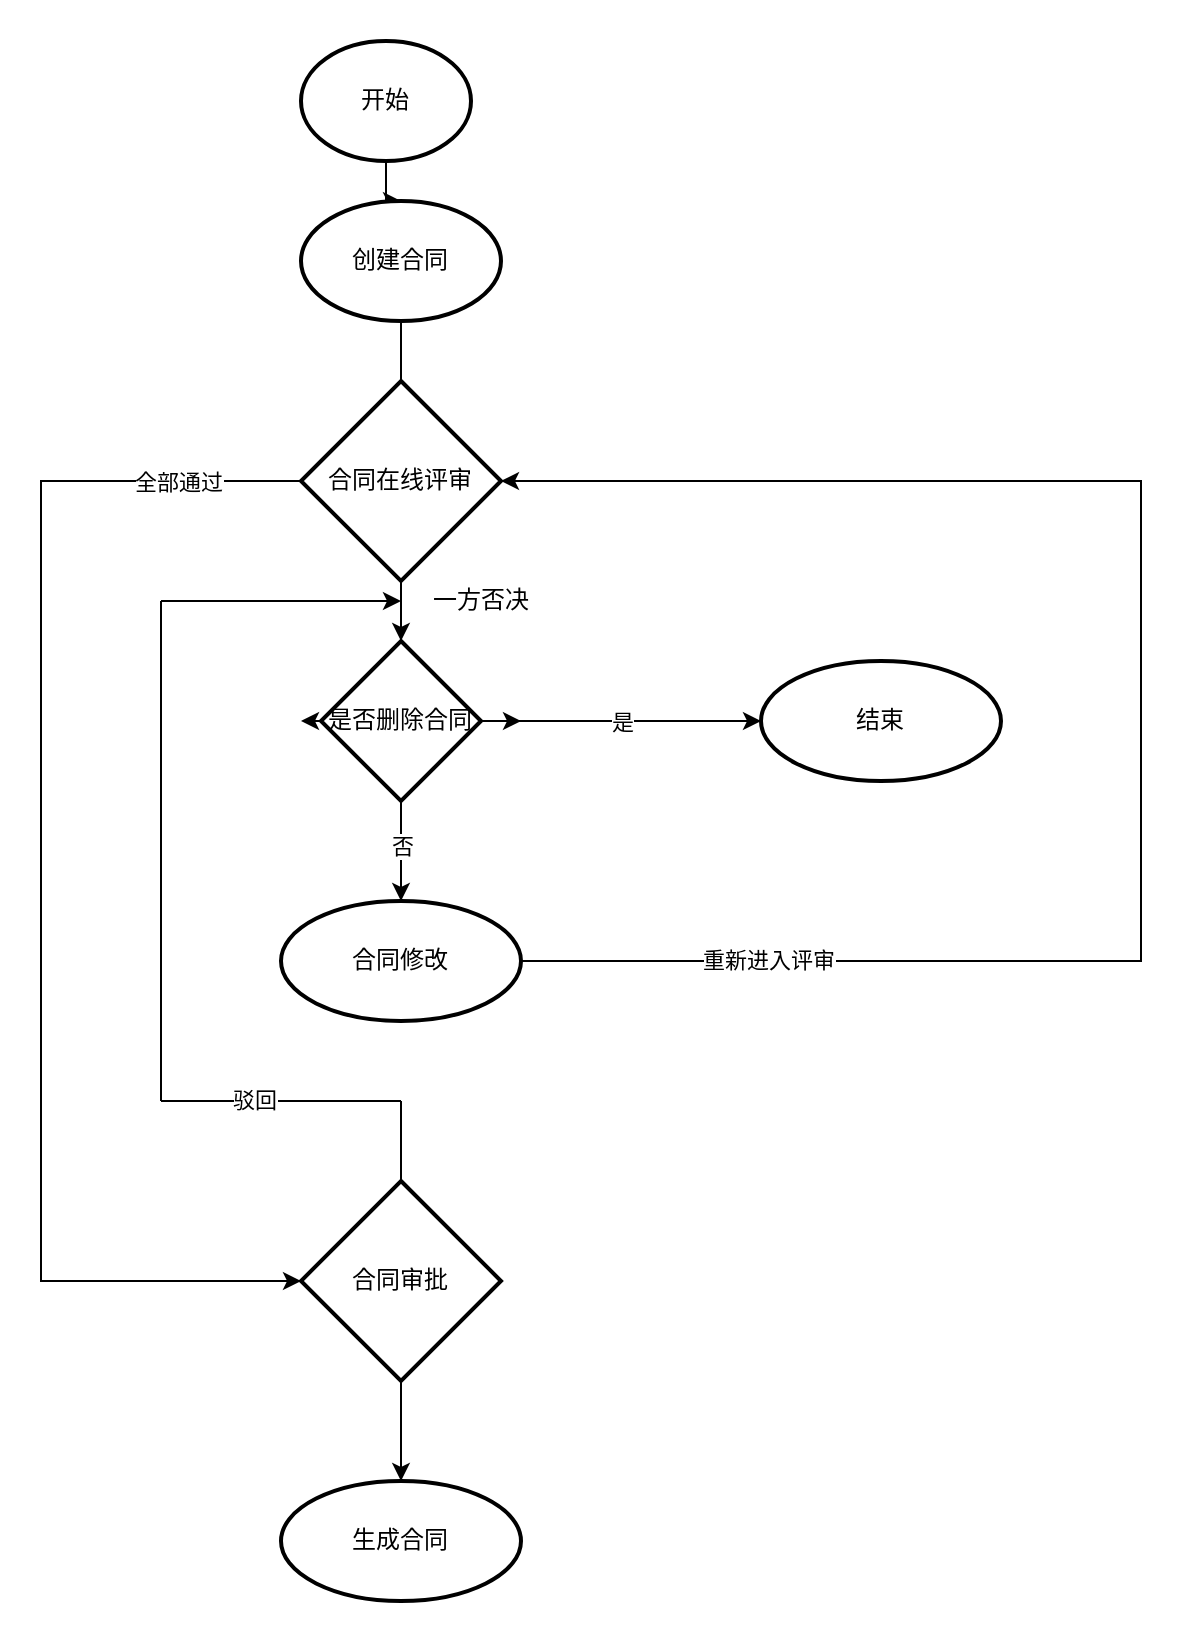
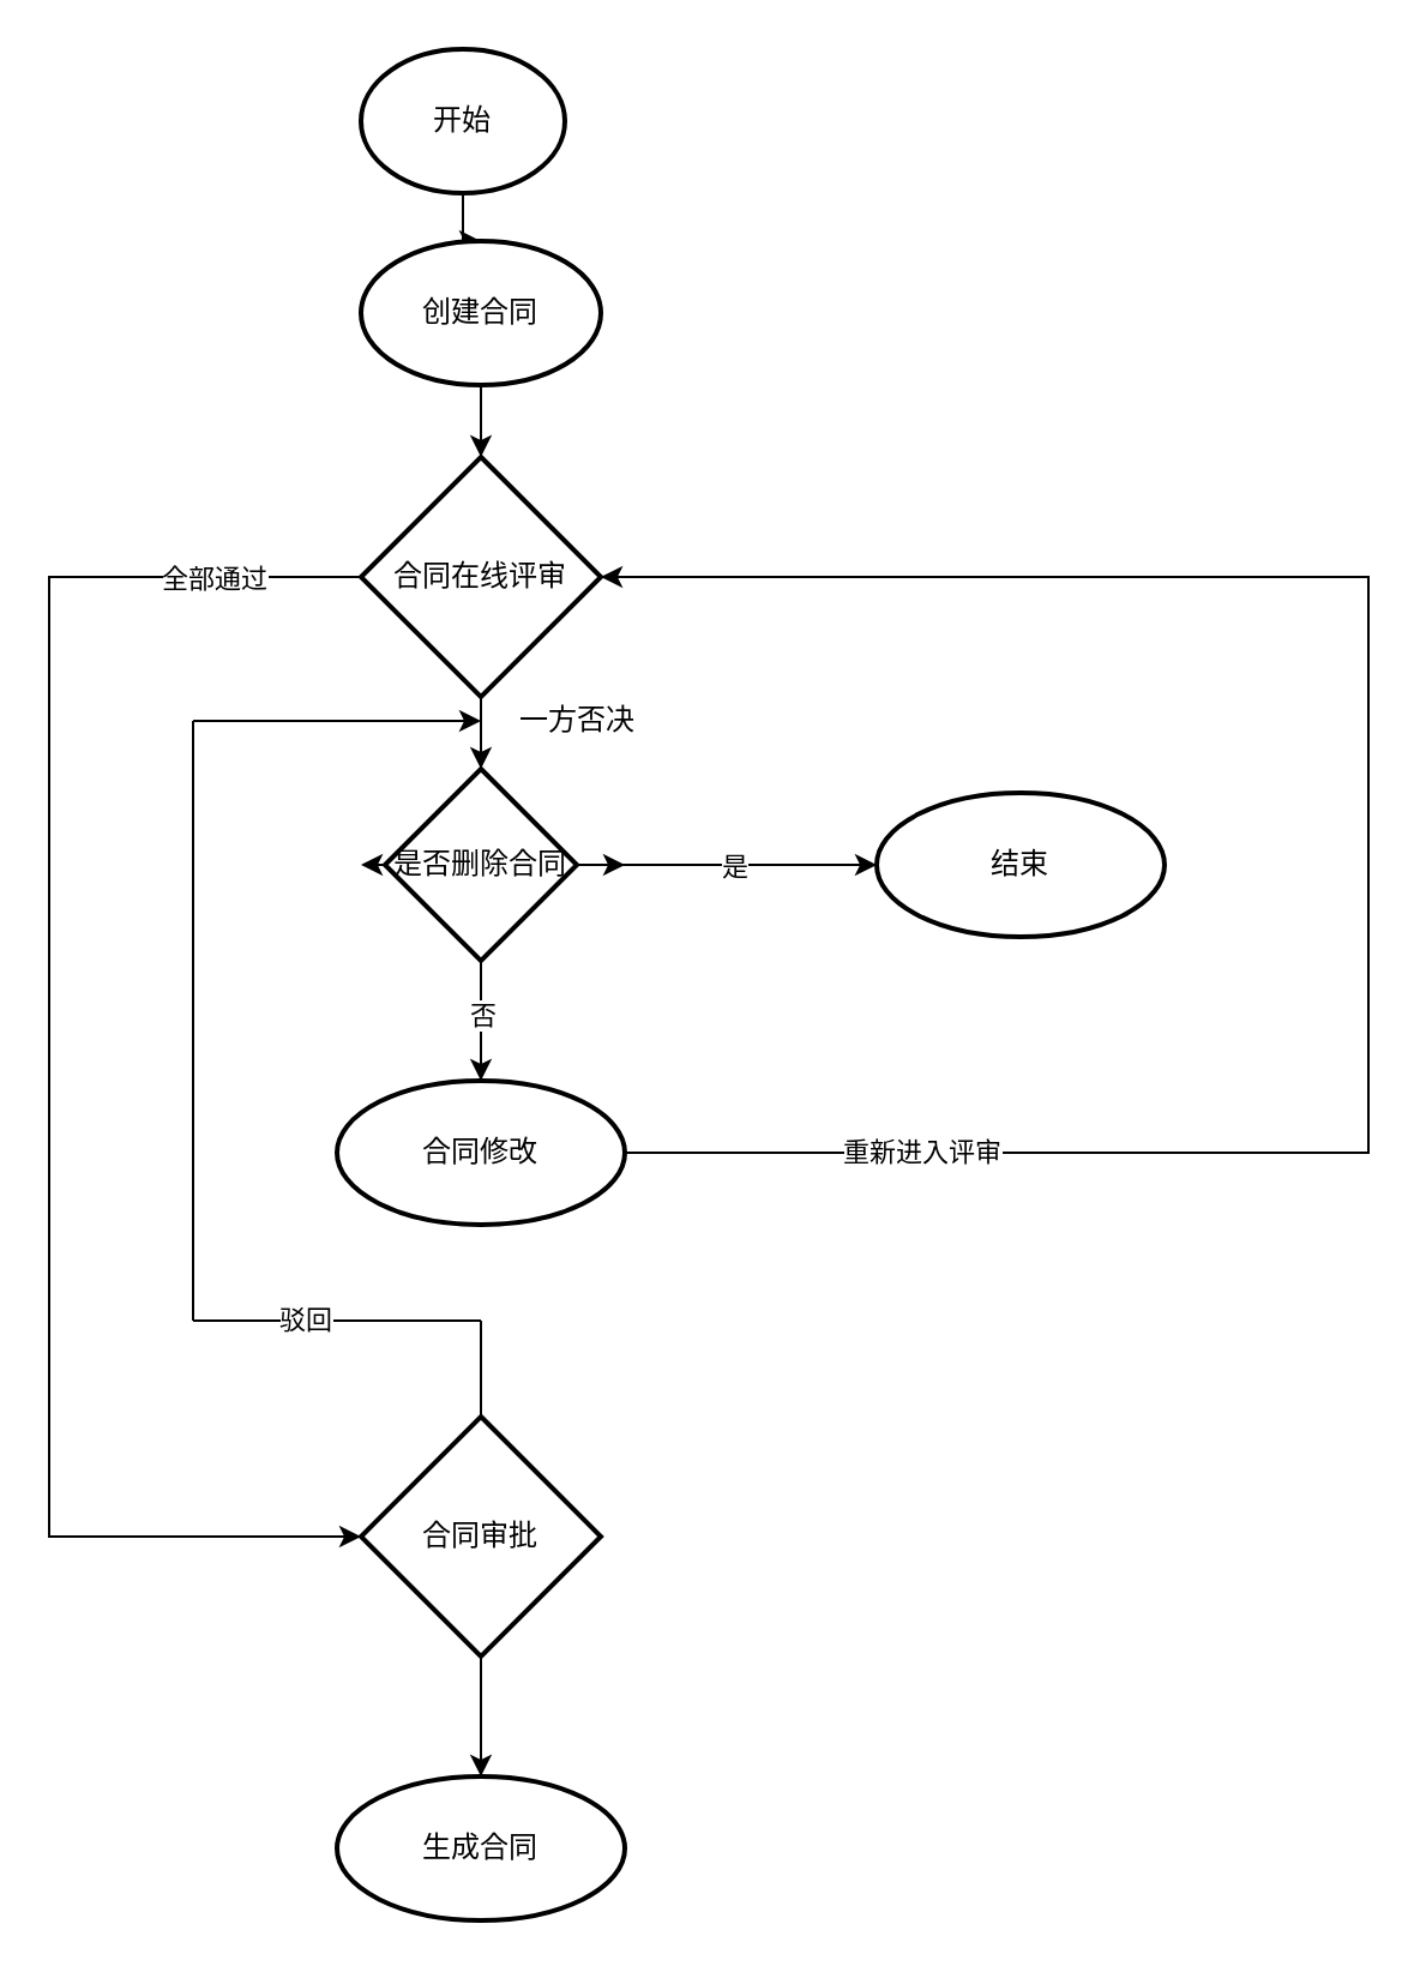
  <mxCell id="0" />
  <mxCell id="1" parent="0" />
  <mxCell id="2" style="edgeStyle=orthogonalEdgeStyle;rounded=0;orthogonalLoop=1;jettySize=auto;html=1;exitX=0.5;exitY=1;exitDx=0;exitDy=0;exitPerimeter=0;" edge="1" parent="1" source="3" target="5"><mxGeometry relative="1" as="geometry" /></mxCell>
  <mxCell id="3" value="开始" style="strokeWidth=2;html=1;shape=mxgraph.flowchart.start_1;whiteSpace=wrap;" vertex="1" parent="1"><mxGeometry x="150" y="20" width="85" height="60" as="geometry" /></mxCell>
- <mxCell id="4" style="edgeStyle=orthogonalEdgeStyle;rounded=0;orthogonalLoop=1;jettySize=auto;html=1;exitX=0.5;exitY=1;exitDx=0;exitDy=0;exitPerimeter=0;endArrow=none;" edge="1" parent="1" source="5" target="9"><mxGeometry relative="1" as="geometry"><Array as="points"><mxPoint x="200" y="200" /></Array></mxGeometry></mxCell>
+ <mxCell id="4" style="edgeStyle=orthogonalEdgeStyle;rounded=0;orthogonalLoop=1;jettySize=auto;html=1;exitX=0.5;exitY=1;exitDx=0;exitDy=0;exitPerimeter=0;" edge="1" parent="1" source="5" target="9"><mxGeometry relative="1" as="geometry"><Array as="points"><mxPoint x="200" y="200" /></Array></mxGeometry></mxCell>
  <mxCell id="5" value="创建合同" style="strokeWidth=2;html=1;shape=mxgraph.flowchart.start_1;whiteSpace=wrap;" vertex="1" parent="1"><mxGeometry x="150" y="100" width="100" height="60" as="geometry" /></mxCell>
  <mxCell id="6" style="edgeStyle=orthogonalEdgeStyle;rounded=0;orthogonalLoop=1;jettySize=auto;html=1;" edge="1" parent="1" source="9" target="11"><mxGeometry relative="1" as="geometry"><mxPoint x="60" y="400" as="targetPoint" /><Array as="points"><mxPoint x="20" y="240" /><mxPoint x="20" y="640" /></Array></mxGeometry></mxCell>
  <mxCell id="7" value="全部通过" style="edgeLabel;html=1;align=center;verticalAlign=middle;resizable=0;points=[];" vertex="1" connectable="0" parent="6"><mxGeometry x="-0.864" y="1" relative="1" as="geometry"><mxPoint x="-17" y="-1" as="offset" /></mxGeometry></mxCell>
  <mxCell id="8" value="" style="edgeStyle=orthogonalEdgeStyle;rounded=0;orthogonalLoop=1;jettySize=auto;html=1;" edge="1" parent="1" source="9" target="18"><mxGeometry relative="1" as="geometry" /></mxCell>
  <mxCell id="9" value="合同在线评审" style="strokeWidth=2;html=1;shape=mxgraph.flowchart.decision;whiteSpace=wrap;" vertex="1" parent="1"><mxGeometry x="150" y="190" width="100" height="100" as="geometry" /></mxCell>
  <mxCell id="10" value="" style="edgeStyle=orthogonalEdgeStyle;rounded=0;orthogonalLoop=1;jettySize=auto;html=1;" edge="1" parent="1" source="11" target="24"><mxGeometry relative="1" as="geometry" /></mxCell>
  <mxCell id="11" value="合同审批" style="strokeWidth=2;html=1;shape=mxgraph.flowchart.decision;whiteSpace=wrap;" vertex="1" parent="1"><mxGeometry x="150" y="590" width="100" height="100" as="geometry" /></mxCell>
  <mxCell id="12" value="" style="edgeStyle=orthogonalEdgeStyle;rounded=0;orthogonalLoop=1;jettySize=auto;html=1;" edge="1" parent="1" source="18" target="19"><mxGeometry relative="1" as="geometry"><Array as="points"><mxPoint x="260" y="360" /><mxPoint x="260" y="360" /></Array></mxGeometry></mxCell>
  <mxCell id="13" value="是" style="edgeLabel;html=1;align=center;verticalAlign=middle;resizable=0;points=[];" vertex="1" connectable="0" parent="12"><mxGeometry x="-0.237" y="3" relative="1" as="geometry"><mxPoint x="17" y="3" as="offset" /></mxGeometry></mxCell>
  <mxCell id="14" value="" style="edgeStyle=orthogonalEdgeStyle;rounded=0;orthogonalLoop=1;jettySize=auto;html=1;exitX=0.5;exitY=1;exitDx=0;exitDy=0;exitPerimeter=0;" edge="1" parent="1" source="18" target="22"><mxGeometry relative="1" as="geometry"><Array as="points"><mxPoint x="200" y="470" /><mxPoint x="200" y="470" /></Array></mxGeometry></mxCell>
  <mxCell id="15" value="否" style="edgeLabel;html=1;align=center;verticalAlign=middle;resizable=0;points=[];" vertex="1" connectable="0" parent="14"><mxGeometry x="0.435" relative="1" as="geometry"><mxPoint y="-14" as="offset" /></mxGeometry></mxCell>
  <mxCell id="16" style="edgeStyle=orthogonalEdgeStyle;rounded=0;orthogonalLoop=1;jettySize=auto;html=1;exitX=1;exitY=0.5;exitDx=0;exitDy=0;" edge="1" parent="1" source="18"><mxGeometry relative="1" as="geometry"><mxPoint x="260" y="360" as="targetPoint" /></mxGeometry></mxCell>
  <mxCell id="17" style="edgeStyle=orthogonalEdgeStyle;rounded=0;orthogonalLoop=1;jettySize=auto;html=1;exitX=0;exitY=0.5;exitDx=0;exitDy=0;" edge="1" parent="1" source="18"><mxGeometry relative="1" as="geometry"><mxPoint x="150" y="360" as="targetPoint" /></mxGeometry></mxCell>
  <mxCell id="18" value="是否删除合同" style="rhombus;whiteSpace=wrap;html=1;strokeWidth=2;" vertex="1" parent="1"><mxGeometry x="160" y="320" width="80" height="80" as="geometry" /></mxCell>
- <mxCell id="19" value="结束" style="ellipse;whiteSpace=wrap;html=1;strokeWidth=2;" vertex="1" parent="1"><mxGeometry x="380" y="330" width="120" height="60" as="geometry" /></mxCell>
+ <mxCell id="19" value="结束" style="ellipse;whiteSpace=wrap;html=1;strokeWidth=2;" vertex="1" parent="1"><mxGeometry x="365" y="330" width="120" height="60" as="geometry" /></mxCell>
  <mxCell id="20" style="edgeStyle=orthogonalEdgeStyle;rounded=0;orthogonalLoop=1;jettySize=auto;html=1;exitX=1;exitY=0.5;exitDx=0;exitDy=0;entryX=1;entryY=0.5;entryDx=0;entryDy=0;entryPerimeter=0;" edge="1" parent="1" source="22" target="9"><mxGeometry relative="1" as="geometry"><Array as="points"><mxPoint x="570" y="480" /><mxPoint x="570" y="240" /></Array></mxGeometry></mxCell>
  <mxCell id="21" value="重新进入评审" style="edgeLabel;html=1;align=center;verticalAlign=middle;resizable=0;points=[];" vertex="1" connectable="0" parent="20"><mxGeometry x="-0.717" y="1" relative="1" as="geometry"><mxPoint as="offset" /></mxGeometry></mxCell>
  <mxCell id="22" value="合同修改" style="ellipse;whiteSpace=wrap;html=1;strokeWidth=2;" vertex="1" parent="1"><mxGeometry x="140" y="450" width="120" height="60" as="geometry" /></mxCell>
  <mxCell id="23" value="一方否决" style="text;html=1;align=center;verticalAlign=middle;resizable=0;points=[];autosize=1;strokeColor=none;fillColor=none;" vertex="1" parent="1"><mxGeometry x="210" y="290" width="60" height="20" as="geometry" /></mxCell>
  <mxCell id="24" value="生成合同" style="ellipse;whiteSpace=wrap;html=1;strokeWidth=2;" vertex="1" parent="1"><mxGeometry x="140" y="740" width="120" height="60" as="geometry" /></mxCell>
  <mxCell id="25" value="" style="endArrow=none;html=1;rounded=0;" edge="1" parent="1"><mxGeometry width="50" height="50" relative="1" as="geometry"><mxPoint x="200" y="590" as="sourcePoint" /><mxPoint x="200" y="550" as="targetPoint" /><Array as="points"><mxPoint x="200" y="580" /><mxPoint x="200" y="570" /></Array></mxGeometry></mxCell>
  <mxCell id="26" value="" style="endArrow=none;html=1;rounded=0;" edge="1" parent="1"><mxGeometry width="50" height="50" relative="1" as="geometry"><mxPoint x="80" y="550" as="sourcePoint" /><mxPoint x="200" y="550" as="targetPoint" /><Array as="points" /></mxGeometry></mxCell>
  <mxCell id="27" value="驳回" style="edgeLabel;html=1;align=center;verticalAlign=middle;resizable=0;points=[];" vertex="1" connectable="0" parent="26"><mxGeometry x="-0.233" y="1" relative="1" as="geometry"><mxPoint as="offset" /></mxGeometry></mxCell>
  <mxCell id="28" value="" style="endArrow=none;html=1;rounded=0;" edge="1" parent="1"><mxGeometry width="50" height="50" relative="1" as="geometry"><mxPoint x="80" y="550" as="sourcePoint" /><mxPoint x="80" y="300" as="targetPoint" /></mxGeometry></mxCell>
  <mxCell id="29" value="" style="endArrow=classic;html=1;rounded=0;" edge="1" parent="1"><mxGeometry width="50" height="50" relative="1" as="geometry"><mxPoint x="80" y="300" as="sourcePoint" /><mxPoint x="200" y="300" as="targetPoint" /></mxGeometry></mxCell>
